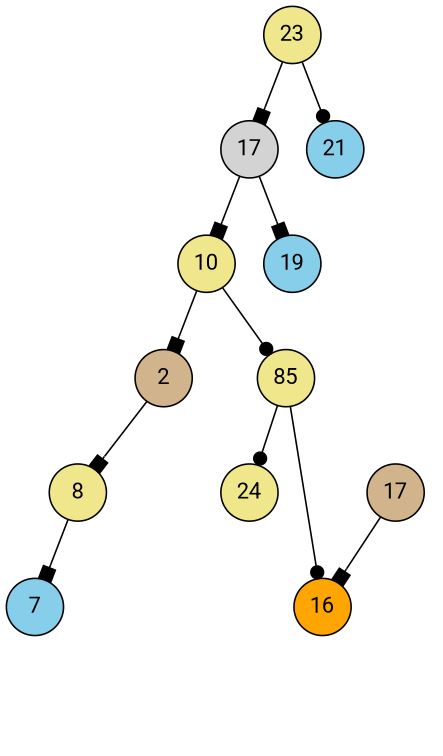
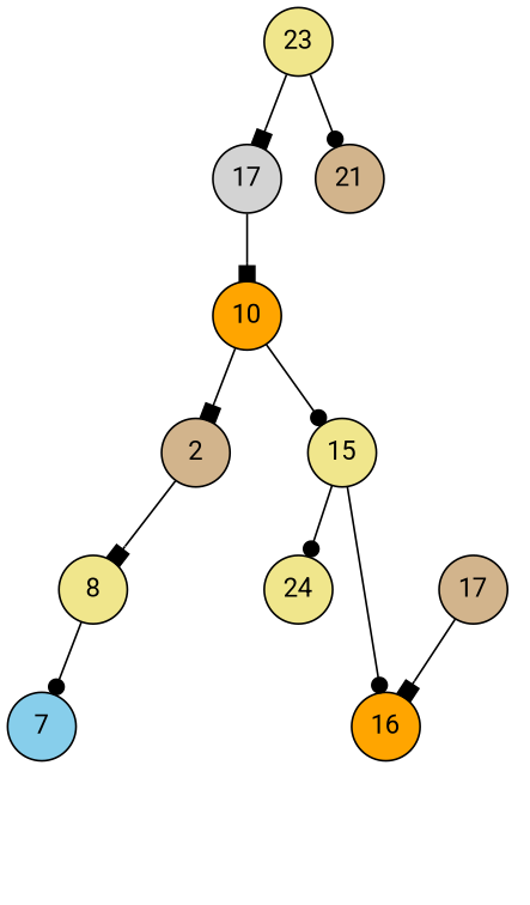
  digraph {
    fontname=Roboto
    node [fixedsize=true fontname=Roboto shape=circle style=filled]
    edge [arrowhead=box fontname=Roboto]
    n1 [fillcolor=khaki label=23]
    n2 [fillcolor=lightgrey label=17]
-   n3 [fillcolor=skyblue label=21]
-   n4 [fillcolor=khaki label=10]
-   n5 [fillcolor=skyblue label=19]
+   n3 [fillcolor=tan label=21]
+   n4 [fillcolor=orange label=10]
    n6 [fillcolor=tan label=2]
-   n7 [fillcolor=khaki label=85]
+   n7 [fillcolor=khaki label=15]
    n8 [fillcolor=khaki label=8]
    66 [style=invis]
    n10 [fillcolor=khaki label=24]
    n11 [fillcolor=tan label=17]
    n12 [fillcolor=orange label=16]
    n13 [fillcolor=skyblue label=7]
    77 [style=invis]
    88 [style=invis]
    13 [style=invis]
    n1 -> n2
    n1 -> n3 [arrowhead=dot]
    n2 -> n4
-   n2 -> n5
    n4 -> n6
    n4 -> n7 [arrowhead=dot]
    n6 -> n8
    n6 -> 66 [style=invis arrowhead=""]
    n7 -> n10 [arrowhead=dot]
    n7 -> n11 [style=invis arrowhead=""]
    n7 -> n12 [arrowhead=dot]
-   n8 -> n13
+   n8 -> n13 [arrowhead=dot]
    n8 -> 77 [style=invis arrowhead=""]
    n11 -> n12
    n11 -> 13 [style=invis arrowhead=""]
    n13 -> 88 [style=invis arrowhead=""]
  }
